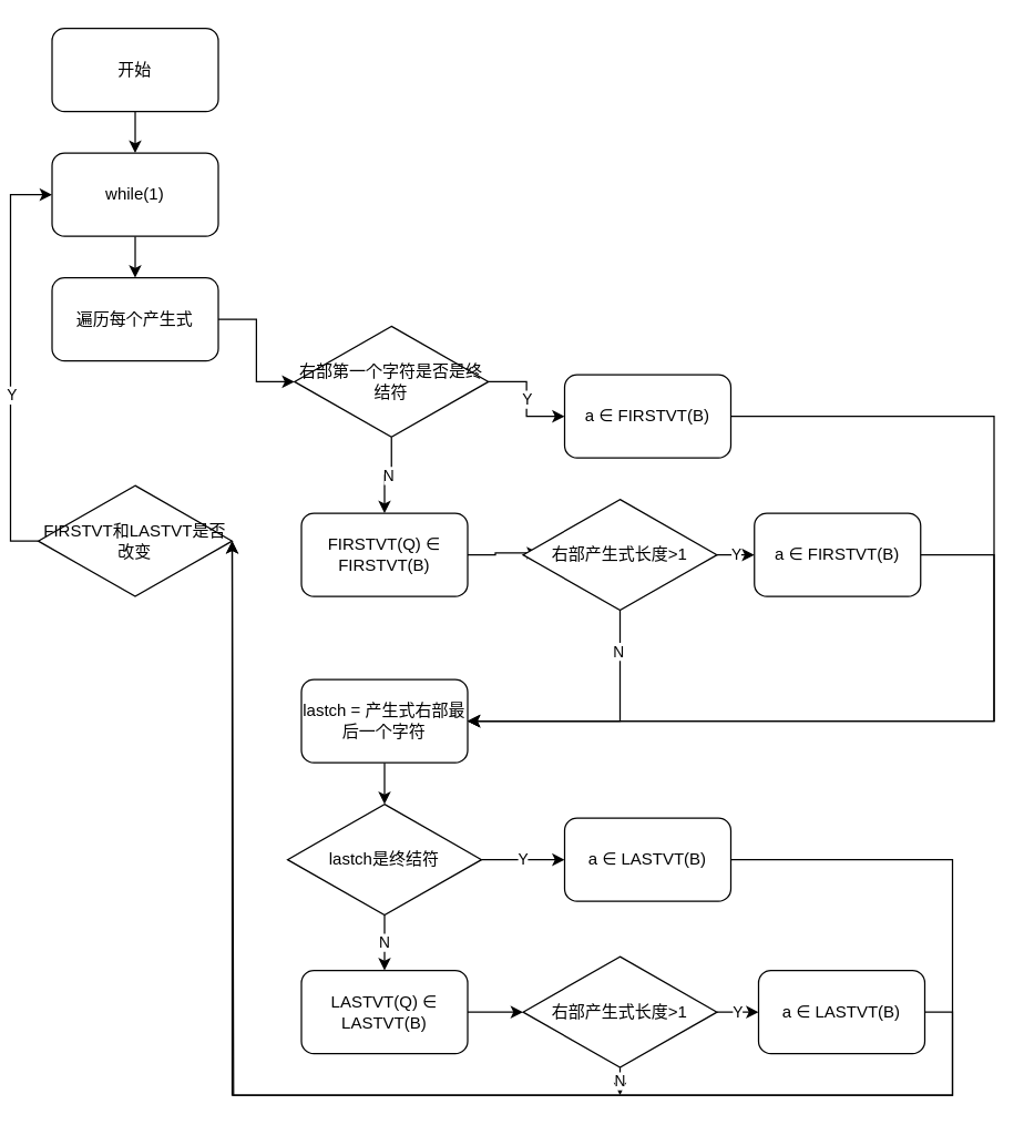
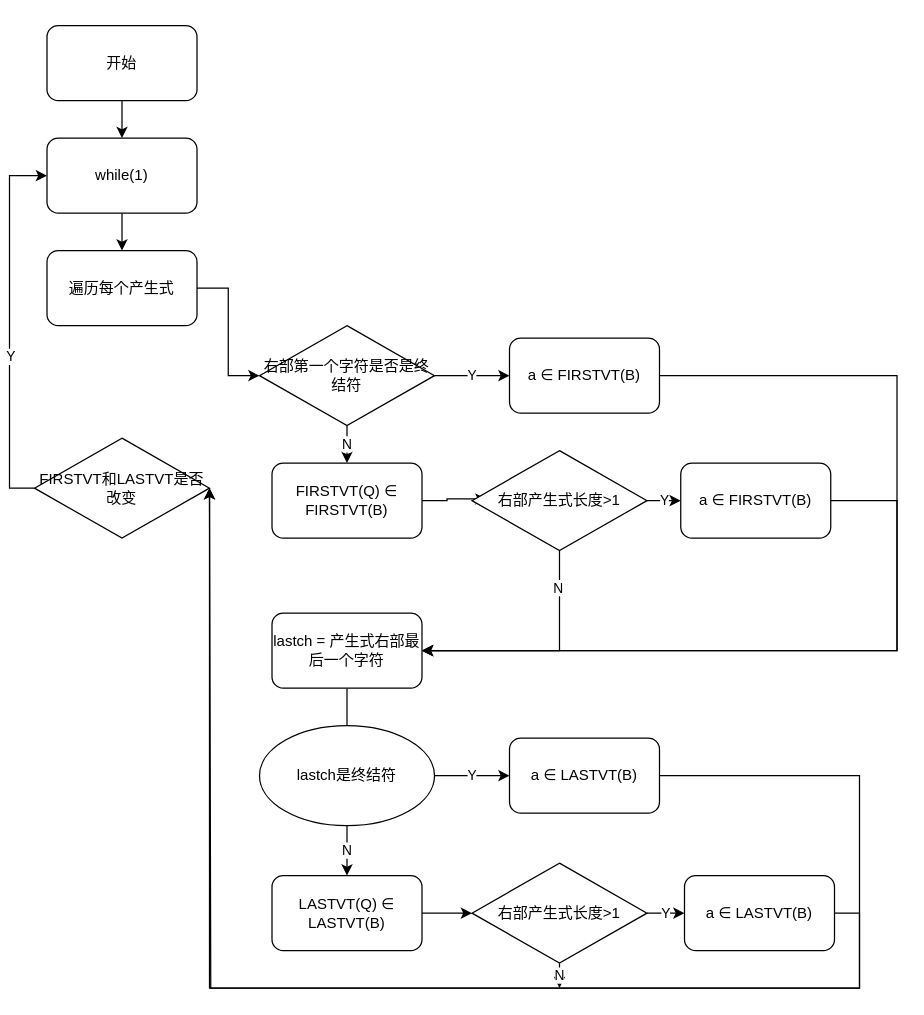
  <mxCell id="0" />
  <mxCell id="1" parent="0" />
  <mxCell id="2" style="edgeStyle=orthogonalEdgeStyle;rounded=0;orthogonalLoop=1;jettySize=auto;html=1;exitX=0.5;exitY=1;exitDx=0;exitDy=0;entryX=0.5;entryY=0;entryDx=0;entryDy=0;" edge="1" parent="1" source="3" target="8"><mxGeometry relative="1" as="geometry" /></mxCell>
  <mxCell id="3" value="while(1)" style="rounded=1;whiteSpace=wrap;html=1;" vertex="1" parent="1"><mxGeometry x="30" y="110" width="120" height="60" as="geometry" /></mxCell>
  <mxCell id="4" style="edgeStyle=orthogonalEdgeStyle;rounded=0;orthogonalLoop=1;jettySize=auto;html=1;exitX=0;exitY=0.5;exitDx=0;exitDy=0;entryX=0;entryY=0.5;entryDx=0;entryDy=0;" edge="1" parent="1" source="6" target="3"><mxGeometry relative="1" as="geometry" /></mxCell>
  <mxCell id="5" value="Y" style="edgeLabel;html=1;align=center;verticalAlign=middle;resizable=0;points=[];" vertex="1" connectable="0" parent="4"><mxGeometry x="-0.158" relative="1" as="geometry"><mxPoint as="offset" /></mxGeometry></mxCell>
  <mxCell id="6" value="FIRSTVT和LASTVT是否改变" style="rhombus;whiteSpace=wrap;html=1;" vertex="1" parent="1"><mxGeometry x="20" y="350" width="140" height="80" as="geometry" /></mxCell>
  <mxCell id="7" style="edgeStyle=orthogonalEdgeStyle;rounded=0;orthogonalLoop=1;jettySize=auto;html=1;exitX=1;exitY=0.5;exitDx=0;exitDy=0;entryX=0;entryY=0.5;entryDx=0;entryDy=0;" edge="1" parent="1" source="8" target="11"><mxGeometry relative="1" as="geometry" /></mxCell>
  <mxCell id="8" value="遍历每个产生式" style="rounded=1;whiteSpace=wrap;html=1;" vertex="1" parent="1"><mxGeometry x="30" y="200" width="120" height="60" as="geometry" /></mxCell>
  <mxCell id="9" value="Y" style="edgeStyle=orthogonalEdgeStyle;rounded=0;orthogonalLoop=1;jettySize=auto;html=1;exitX=1;exitY=0.5;exitDx=0;exitDy=0;entryX=0;entryY=0.5;entryDx=0;entryDy=0;" edge="1" parent="1" source="11" target="13"><mxGeometry relative="1" as="geometry" /></mxCell>
  <mxCell id="10" value="N" style="edgeStyle=orthogonalEdgeStyle;rounded=0;orthogonalLoop=1;jettySize=auto;html=1;exitX=0.5;exitY=1;exitDx=0;exitDy=0;entryX=0.5;entryY=0;entryDx=0;entryDy=0;" edge="1" parent="1" source="11" target="15"><mxGeometry relative="1" as="geometry" /></mxCell>
- <mxCell id="11" value="右部第一个字符是否是终结符" style="rhombus;whiteSpace=wrap;html=1;" vertex="1" parent="1"><mxGeometry x="205" y="235" width="140" height="80" as="geometry" /></mxCell>
+ <mxCell id="11" value="右部第一个字符是否是终结符" style="rhombus;whiteSpace=wrap;html=1;" vertex="1" parent="1"><mxGeometry x="200" y="260" width="140" height="80" as="geometry" /></mxCell>
  <mxCell id="12" style="edgeStyle=orthogonalEdgeStyle;rounded=0;orthogonalLoop=1;jettySize=auto;html=1;exitX=1;exitY=0.5;exitDx=0;exitDy=0;entryX=1;entryY=0.5;entryDx=0;entryDy=0;" edge="1" parent="1" source="13" target="23"><mxGeometry relative="1" as="geometry"><Array as="points"><mxPoint x="710" y="300" /><mxPoint x="710" y="520" /></Array></mxGeometry></mxCell>
  <mxCell id="13" value="a ∈ FIRSTVT(B)" style="rounded=1;whiteSpace=wrap;html=1;" vertex="1" parent="1"><mxGeometry x="400" y="270" width="120" height="60" as="geometry" /></mxCell>
  <mxCell id="14" style="edgeStyle=orthogonalEdgeStyle;rounded=0;orthogonalLoop=1;jettySize=auto;html=1;exitX=1;exitY=0.5;exitDx=0;exitDy=0;entryX=0.083;entryY=0.483;entryDx=0;entryDy=0;entryPerimeter=0;" edge="1" parent="1" source="15" target="19"><mxGeometry relative="1" as="geometry" /></mxCell>
  <mxCell id="15" value="FIRSTVT(Q) ∈ FIRSTVT(B)" style="rounded=1;whiteSpace=wrap;html=1;" vertex="1" parent="1"><mxGeometry x="210" y="370" width="120" height="60" as="geometry" /></mxCell>
  <mxCell id="16" value="Y" style="edgeStyle=orthogonalEdgeStyle;rounded=0;orthogonalLoop=1;jettySize=auto;html=1;exitX=1;exitY=0.5;exitDx=0;exitDy=0;entryX=0;entryY=0.5;entryDx=0;entryDy=0;" edge="1" parent="1" source="19" target="21"><mxGeometry relative="1" as="geometry" /></mxCell>
  <mxCell id="17" style="edgeStyle=orthogonalEdgeStyle;rounded=0;orthogonalLoop=1;jettySize=auto;html=1;exitX=0.5;exitY=1;exitDx=0;exitDy=0;entryX=1;entryY=0.5;entryDx=0;entryDy=0;" edge="1" parent="1" source="19" target="23"><mxGeometry relative="1" as="geometry" /></mxCell>
  <mxCell id="18" value="N" style="edgeLabel;html=1;align=center;verticalAlign=middle;resizable=0;points=[];" vertex="1" connectable="0" parent="17"><mxGeometry x="-0.695" y="-2" relative="1" as="geometry"><mxPoint as="offset" /></mxGeometry></mxCell>
  <mxCell id="19" value="右部产生式长度&amp;gt;1" style="rhombus;whiteSpace=wrap;html=1;" vertex="1" parent="1"><mxGeometry x="370" y="360" width="140" height="80" as="geometry" /></mxCell>
  <mxCell id="20" style="edgeStyle=orthogonalEdgeStyle;rounded=0;orthogonalLoop=1;jettySize=auto;html=1;exitX=1;exitY=0.5;exitDx=0;exitDy=0;" edge="1" parent="1" source="21"><mxGeometry relative="1" as="geometry"><mxPoint x="330" y="520" as="targetPoint" /><Array as="points"><mxPoint x="710" y="400" /><mxPoint x="710" y="520" /></Array></mxGeometry></mxCell>
  <mxCell id="21" value="a ∈ FIRSTVT(B)" style="rounded=1;whiteSpace=wrap;html=1;" vertex="1" parent="1"><mxGeometry x="537" y="370" width="120" height="60" as="geometry" /></mxCell>
- <mxCell id="22" style="edgeStyle=orthogonalEdgeStyle;rounded=0;orthogonalLoop=1;jettySize=auto;html=1;exitX=0.5;exitY=1;exitDx=0;exitDy=0;entryX=0.5;entryY=0;entryDx=0;entryDy=0;" edge="1" parent="1" source="23" target="26"><mxGeometry relative="1" as="geometry" /></mxCell>
+ <mxCell id="22" style="edgeStyle=orthogonalEdgeStyle;rounded=0;orthogonalLoop=1;jettySize=auto;html=1;exitX=0.5;exitY=1;exitDx=0;exitDy=0;entryX=0.5;entryY=0;entryDx=0;entryDy=0;endArrow=none;" edge="1" parent="1" source="23" target="26"><mxGeometry relative="1" as="geometry" /></mxCell>
  <mxCell id="23" value="lastch = 产生式右部最后一个字符" style="rounded=1;whiteSpace=wrap;html=1;" vertex="1" parent="1"><mxGeometry x="210" y="490" width="120" height="60" as="geometry" /></mxCell>
  <mxCell id="24" value="Y" style="edgeStyle=orthogonalEdgeStyle;rounded=0;orthogonalLoop=1;jettySize=auto;html=1;exitX=1;exitY=0.5;exitDx=0;exitDy=0;entryX=0;entryY=0.5;entryDx=0;entryDy=0;" edge="1" parent="1" source="26" target="28"><mxGeometry relative="1" as="geometry" /></mxCell>
  <mxCell id="25" value="N" style="edgeStyle=orthogonalEdgeStyle;rounded=0;orthogonalLoop=1;jettySize=auto;html=1;exitX=0.5;exitY=1;exitDx=0;exitDy=0;entryX=0.5;entryY=0;entryDx=0;entryDy=0;" edge="1" parent="1" source="26" target="32"><mxGeometry relative="1" as="geometry" /></mxCell>
- <mxCell id="26" value="lastch是终结符" style="rhombus;whiteSpace=wrap;html=1;" vertex="1" parent="1"><mxGeometry x="200" y="580" width="140" height="80" as="geometry" /></mxCell>
+ <mxCell id="26" value="lastch是终结符" style="ellipse;whiteSpace=wrap;html=1;" vertex="1" parent="1"><mxGeometry x="200" y="580" width="140" height="80" as="geometry" /></mxCell>
  <mxCell id="27" style="edgeStyle=orthogonalEdgeStyle;rounded=0;orthogonalLoop=1;jettySize=auto;html=1;exitX=1;exitY=0.5;exitDx=0;exitDy=0;" edge="1" parent="1" source="28"><mxGeometry relative="1" as="geometry"><mxPoint x="160" y="390" as="targetPoint" /><Array as="points"><mxPoint x="680" y="620" /><mxPoint x="680" y="790" /><mxPoint x="161" y="790" /></Array></mxGeometry></mxCell>
  <mxCell id="28" value="a ∈ LASTVT(B)" style="rounded=1;whiteSpace=wrap;html=1;" vertex="1" parent="1"><mxGeometry x="400" y="590" width="120" height="60" as="geometry" /></mxCell>
  <mxCell id="29" style="edgeStyle=orthogonalEdgeStyle;rounded=0;orthogonalLoop=1;jettySize=auto;html=1;exitX=1;exitY=0.5;exitDx=0;exitDy=0;entryX=1;entryY=0.5;entryDx=0;entryDy=0;" edge="1" parent="1" source="30" target="6"><mxGeometry relative="1" as="geometry"><Array as="points"><mxPoint x="680" y="730" /><mxPoint x="680" y="790" /><mxPoint x="160" y="790" /></Array></mxGeometry></mxCell>
  <mxCell id="30" value="a ∈ LASTVT(B)" style="rounded=1;whiteSpace=wrap;html=1;" vertex="1" parent="1"><mxGeometry x="540" y="700" width="120" height="60" as="geometry" /></mxCell>
  <mxCell id="31" style="edgeStyle=orthogonalEdgeStyle;rounded=0;orthogonalLoop=1;jettySize=auto;html=1;exitX=1;exitY=0.5;exitDx=0;exitDy=0;entryX=0;entryY=0.5;entryDx=0;entryDy=0;" edge="1" parent="1" source="32" target="35"><mxGeometry relative="1" as="geometry" /></mxCell>
  <mxCell id="32" value="LASTVT(Q) ∈ LASTVT(B)" style="rounded=1;whiteSpace=wrap;html=1;" vertex="1" parent="1"><mxGeometry x="210" y="700" width="120" height="60" as="geometry" /></mxCell>
  <mxCell id="33" value="Y" style="edgeStyle=orthogonalEdgeStyle;rounded=0;orthogonalLoop=1;jettySize=auto;html=1;exitX=1;exitY=0.5;exitDx=0;exitDy=0;entryX=0;entryY=0.5;entryDx=0;entryDy=0;" edge="1" parent="1" source="35" target="30"><mxGeometry relative="1" as="geometry" /></mxCell>
  <mxCell id="34" value="N" style="edgeStyle=orthogonalEdgeStyle;rounded=0;orthogonalLoop=1;jettySize=auto;html=1;exitX=0.5;exitY=1;exitDx=0;exitDy=0;" edge="1" parent="1" source="35"><mxGeometry relative="1" as="geometry"><mxPoint x="440" y="790" as="targetPoint" /></mxGeometry></mxCell>
  <mxCell id="35" value="右部产生式长度&amp;gt;1" style="rhombus;whiteSpace=wrap;html=1;" vertex="1" parent="1"><mxGeometry x="370" y="690" width="140" height="80" as="geometry" /></mxCell>
  <mxCell id="36" style="edgeStyle=orthogonalEdgeStyle;rounded=0;orthogonalLoop=1;jettySize=auto;html=1;exitX=0.5;exitY=1;exitDx=0;exitDy=0;entryX=0.5;entryY=0;entryDx=0;entryDy=0;" edge="1" parent="1" source="37" target="3"><mxGeometry relative="1" as="geometry" /></mxCell>
  <mxCell id="37" value="开始" style="rounded=1;whiteSpace=wrap;html=1;" vertex="1" parent="1"><mxGeometry x="30" width="120" height="60" as="geometry" y="20" /></mxCell>
